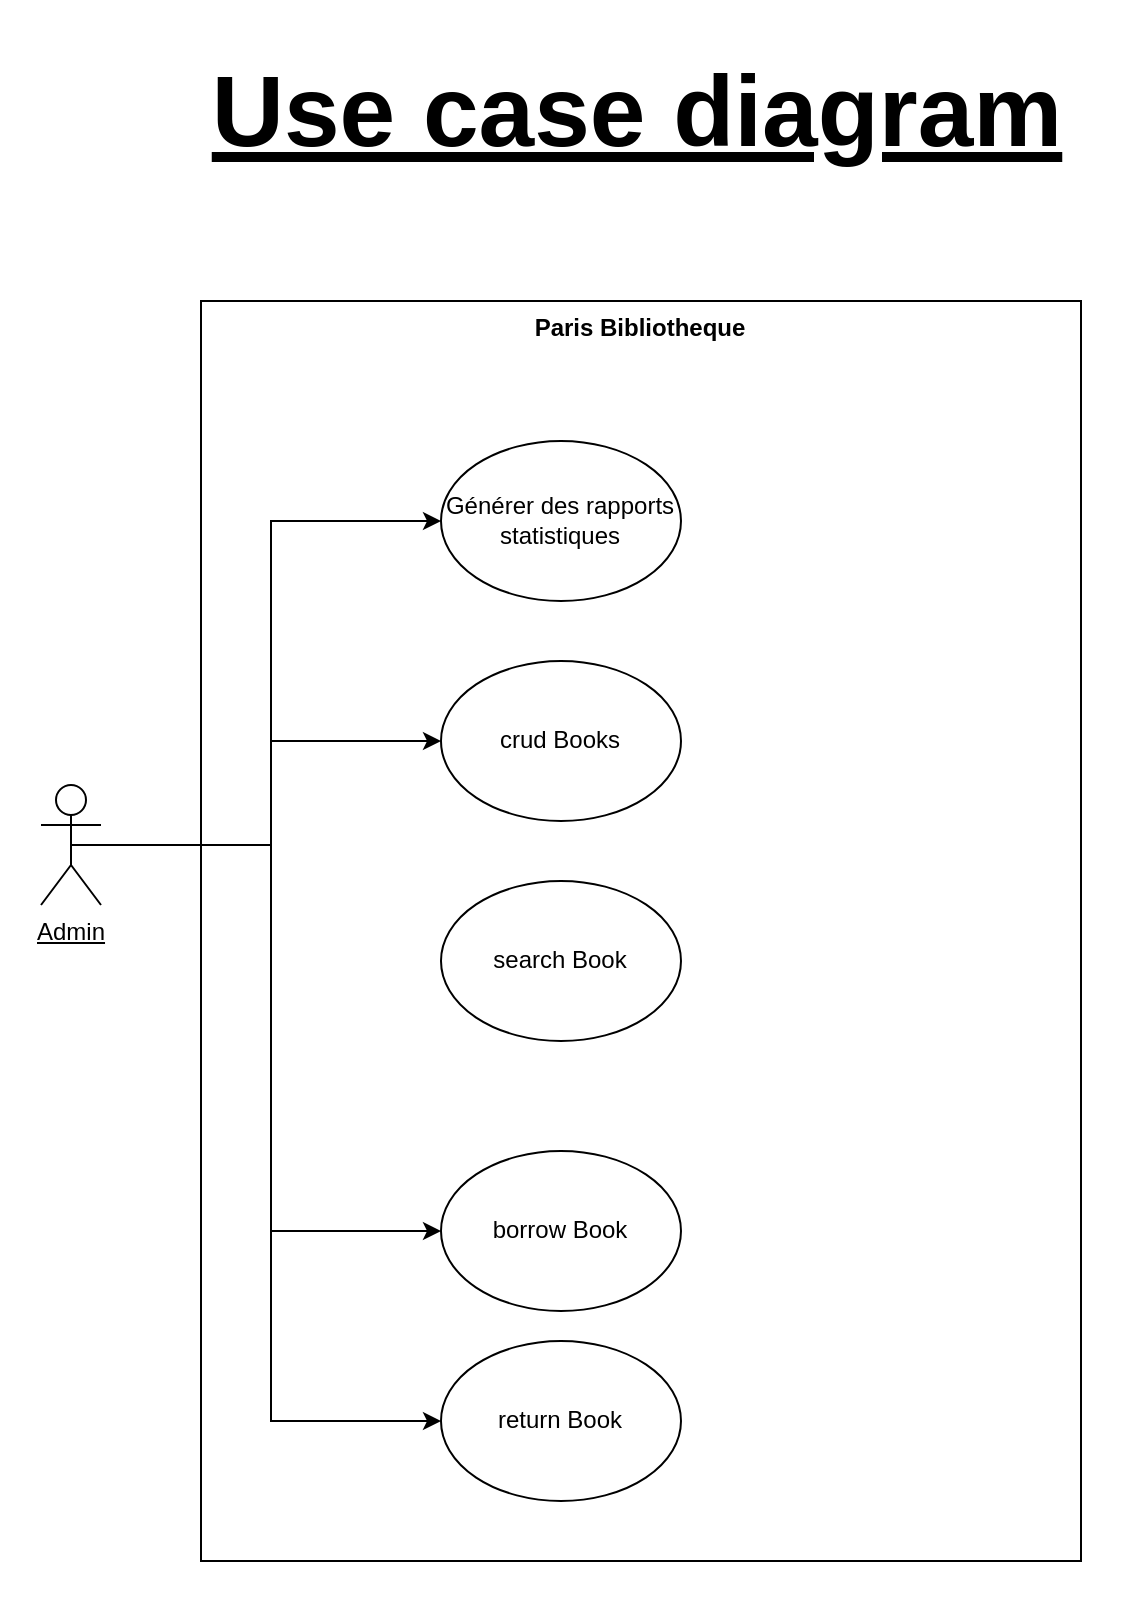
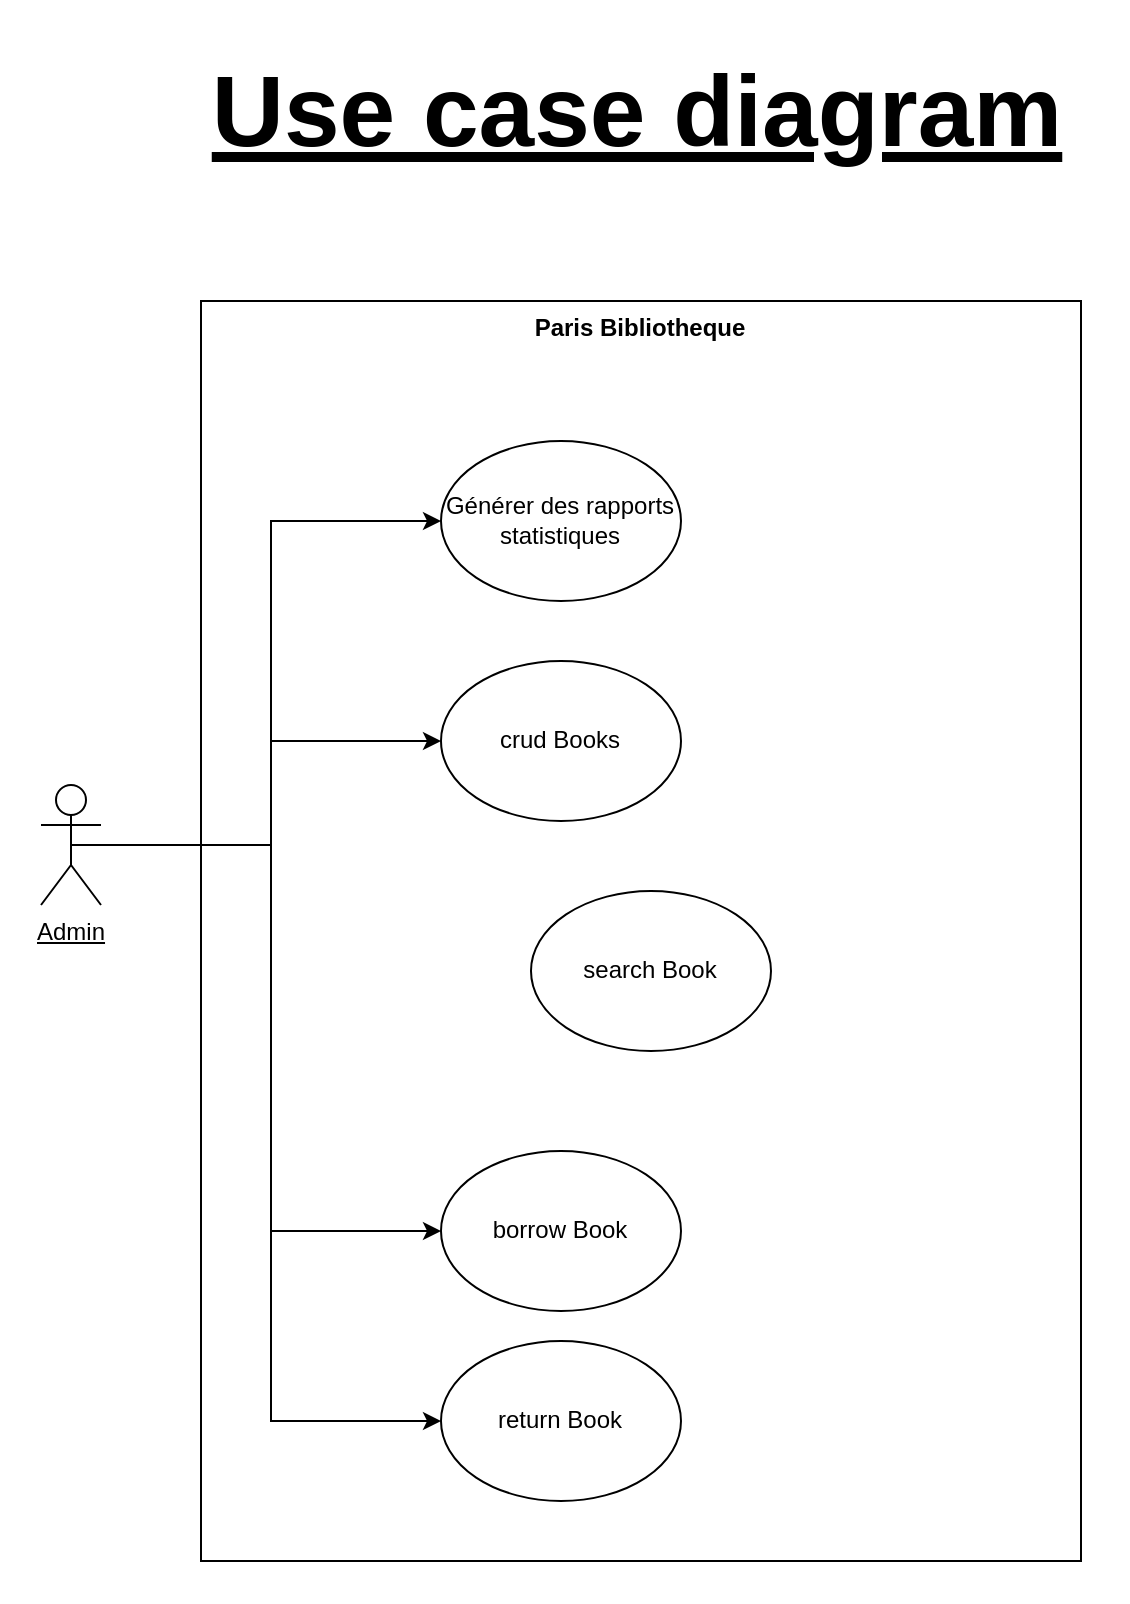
  <mxCell id="0" />
  <mxCell id="1" parent="0" />
  <mxCell id="2" value="Paris Bibliotheque" style="shape=rect;html=1;verticalAlign=top;fontStyle=1;whiteSpace=wrap;align=center;" parent="1" vertex="1"><mxGeometry x="100" y="150" width="440" height="630" as="geometry" /></mxCell>
  <mxCell id="3" value="Use case diagram" style="text;html=1;align=center;verticalAlign=middle;resizable=0;points=[];autosize=1;strokeColor=none;fillColor=none;fontStyle=5;fontSize=50;" parent="1" vertex="1"><mxGeometry x="93" y="20" width="450" height="70" as="geometry" /></mxCell>
  <mxCell id="4" value="Admin" style="shape=umlActor;html=1;verticalLabelPosition=bottom;verticalAlign=top;align=center;fontStyle=4" parent="1" vertex="1"><mxGeometry x="20" y="392" width="30" height="60" as="geometry" /></mxCell>
  <mxCell id="5" value="crud Books" style="ellipse;whiteSpace=wrap;html=1;" parent="1" vertex="1"><mxGeometry x="220" y="330" width="120" height="80" as="geometry" /></mxCell>
- <mxCell id="6" value="search Book" style="ellipse;whiteSpace=wrap;html=1;" parent="1" vertex="1"><mxGeometry x="220" y="440" width="120" height="80" as="geometry" /></mxCell>
+ <mxCell id="6" value="search Book" style="ellipse;whiteSpace=wrap;html=1;" parent="1" vertex="1"><mxGeometry x="265" y="445" width="120" height="80" as="geometry" /></mxCell>
  <mxCell id="7" value="borrow Book" style="ellipse;whiteSpace=wrap;html=1;" parent="1" vertex="1"><mxGeometry x="220" y="575" width="120" height="80" as="geometry" /></mxCell>
  <mxCell id="8" style="edgeStyle=orthogonalEdgeStyle;rounded=0;orthogonalLoop=1;jettySize=auto;html=1;exitX=0.5;exitY=0.5;exitDx=0;exitDy=0;exitPerimeter=0;entryX=0;entryY=0.5;entryDx=0;entryDy=0;" parent="1" source="4" target="5" edge="1"><mxGeometry relative="1" as="geometry"><Array as="points" /><mxPoint x="45" y="432" as="sourcePoint" /><mxPoint x="230" y="490" as="targetPoint" /></mxGeometry></mxCell>
  <mxCell id="9" style="edgeStyle=orthogonalEdgeStyle;rounded=0;orthogonalLoop=1;jettySize=auto;html=1;exitX=0.5;exitY=0.5;exitDx=0;exitDy=0;exitPerimeter=0;entryX=0;entryY=0.5;entryDx=0;entryDy=0;" parent="1" source="4" target="7" edge="1"><mxGeometry relative="1" as="geometry"><Array as="points" /><mxPoint x="35" y="560" as="sourcePoint" /><mxPoint x="230" y="490" as="targetPoint" /></mxGeometry></mxCell>
  <mxCell id="10" value="return Book" style="ellipse;whiteSpace=wrap;html=1;" parent="1" vertex="1"><mxGeometry x="220" y="670" width="120" height="80" as="geometry" /></mxCell>
  <mxCell id="11" style="edgeStyle=orthogonalEdgeStyle;rounded=0;orthogonalLoop=1;jettySize=auto;html=1;exitX=0.5;exitY=0.5;exitDx=0;exitDy=0;exitPerimeter=0;entryX=0;entryY=0.5;entryDx=0;entryDy=0;" parent="1" source="4" target="10" edge="1"><mxGeometry relative="1" as="geometry"><Array as="points" /><mxPoint x="35" y="560" as="sourcePoint" /><mxPoint x="230" y="610" as="targetPoint" /></mxGeometry></mxCell>
  <mxCell id="12" value="Générer des rapports statistiques" style="ellipse;whiteSpace=wrap;html=1;" parent="1" vertex="1"><mxGeometry x="220" y="220" width="120" height="80" as="geometry" /></mxCell>
  <mxCell id="13" style="edgeStyle=orthogonalEdgeStyle;rounded=0;orthogonalLoop=1;jettySize=auto;html=1;exitX=0.5;exitY=0.5;exitDx=0;exitDy=0;exitPerimeter=0;entryX=0;entryY=0.5;entryDx=0;entryDy=0;" parent="1" source="4" target="12" edge="1"><mxGeometry relative="1" as="geometry"><Array as="points" /><mxPoint x="45" y="432" as="sourcePoint" /><mxPoint x="230" y="380" as="targetPoint" /></mxGeometry></mxCell>
